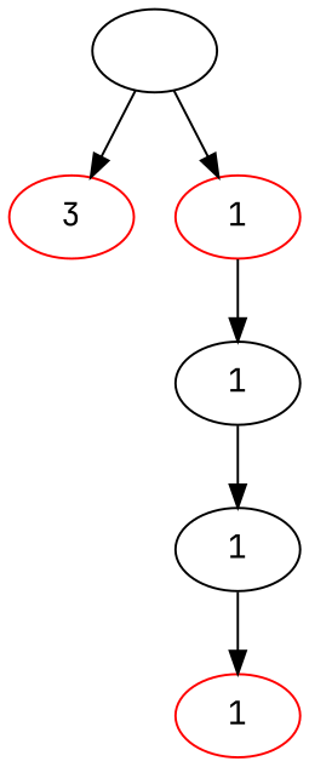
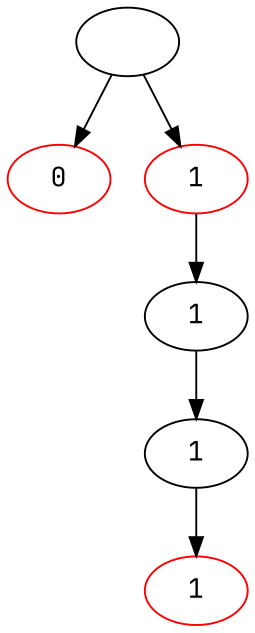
  digraph {
    fontname="JetBrains Mono"
    node [fontname="JetBrains Mono"]
    edge [fontname="JetBrains Mono"]
    n1 [label=" "]
-   n2 [color=red label=3]
+   n2 [color=red label=0]
    n3 [color=red label=1]
    n4 [label=1]
    n5 [label=1]
    n6 [color=red label=1]
    n1 -> n2
    n1 -> n3
    n3 -> n4
    n4 -> n5
    n5 -> n6
  }
